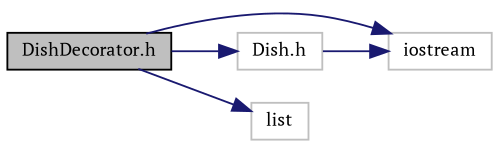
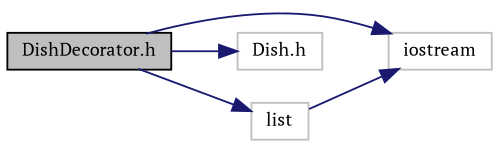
  digraph {
    fontname="PT Serif"
    rankdir=LR
    node [color=grey75 fillcolor=white fontname="PT Serif" fontsize=10 shape=record style=filled]
    edge [color=midnightblue fontname="PT Serif" fontsize=10 labelfontname=Helvetica labelfontsize=10 style=solid]
    n1 [color=black fillcolor=grey75 fontcolor=black height=0.2 label="DishDecorator.h" width=0.4]
    n2 [height=0.2 label=iostream width=0.4]
    n3 [height=0.2 label="Dish.h" width=0.4]
    n4 [height=0.2 label=list width=0.4]
    n1 -> n2
    n1 -> n3
    n1 -> n4
-   n3 -> n2
+   n4 -> n2
  }
